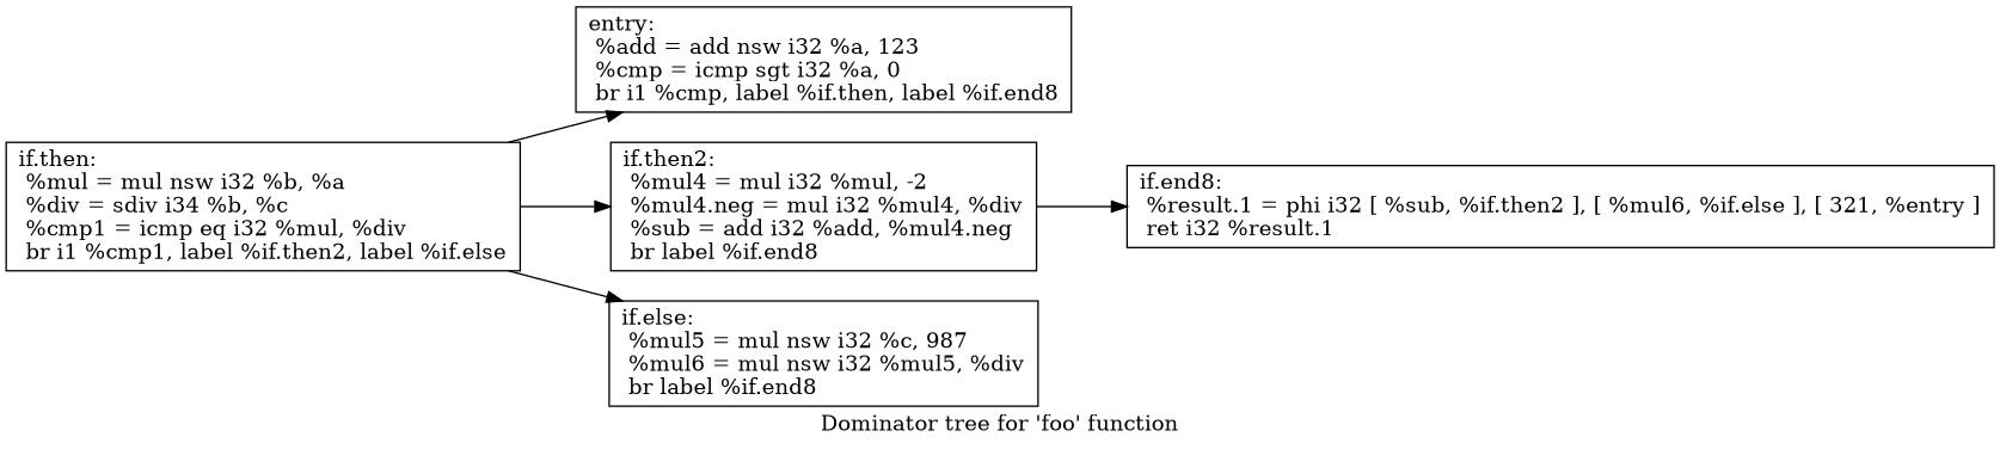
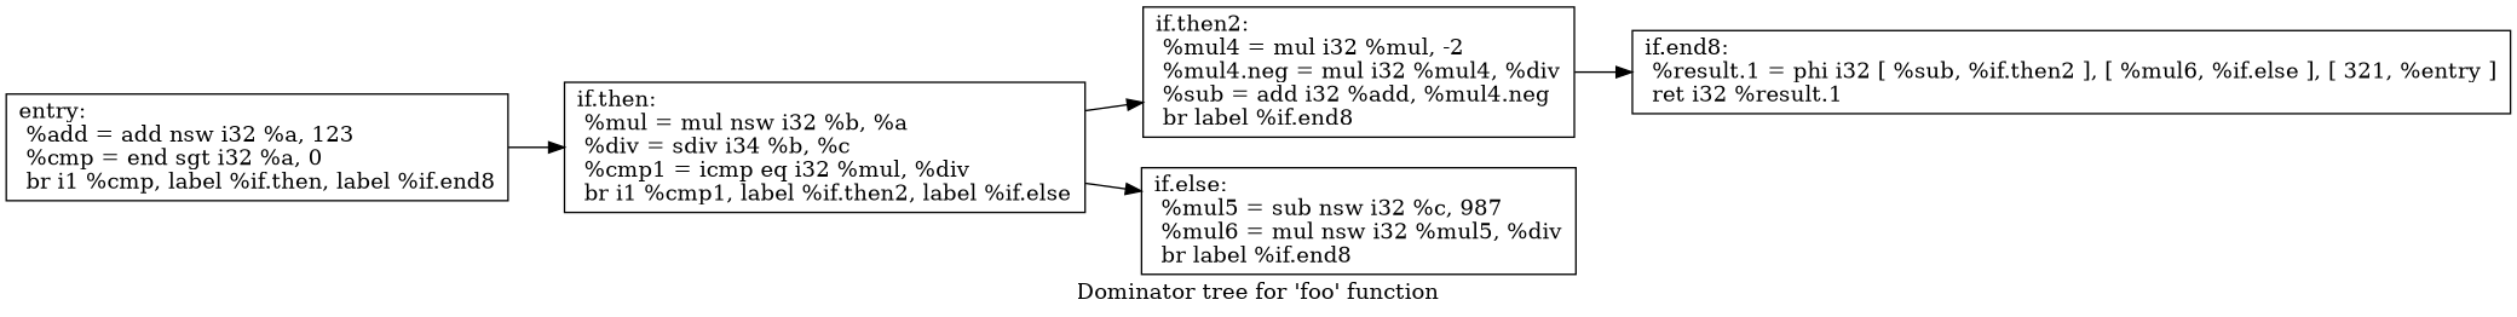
  digraph {
    label="Dominator tree for 'foo' function"
    rankdir=LR
    node [shape=record]
-   n1 [label="{entry:\l  %add = add nsw i32 %a, 123\l  %cmp = icmp sgt i32 %a, 0\l  br i1 %cmp, label %if.then, label %if.end8\l}"]
+   n1 [label="{entry:\l  %add = add nsw i32 %a, 123\l  %cmp = end sgt i32 %a, 0\l  br i1 %cmp, label %if.then, label %if.end8\l}"]
    n2 [label="{if.then:                                          \l  %mul = mul nsw i32 %b, %a\l  %div = sdiv i34 %b, %c\l  %cmp1 = icmp eq i32 %mul, %div\l  br i1 %cmp1, label %if.then2, label %if.else\l}"]
    n3 [label="{if.then2:                                         \l  %mul4 = mul i32 %mul, -2\l  %mul4.neg = mul i32 %mul4, %div\l  %sub = add i32 %add, %mul4.neg\l  br label %if.end8\l}"]
-   n4 [label="{if.else:                                          \l  %mul5 = mul nsw i32 %c, 987\l  %mul6 = mul nsw i32 %mul5, %div\l  br label %if.end8\l}"]
+   n4 [label="{if.else:                                          \l  %mul5 = sub nsw i32 %c, 987\l  %mul6 = mul nsw i32 %mul5, %div\l  br label %if.end8\l}"]
    n5 [label="{if.end8:                                          \l  %result.1 = phi i32 [ %sub, %if.then2 ], [ %mul6, %if.else ], [ 321, %entry ]\l  ret i32 %result.1\l}"]
-   n2 -> n1
+   n1 -> n2
    n2 -> n3
    n2 -> n4
    n3 -> n5
  }
